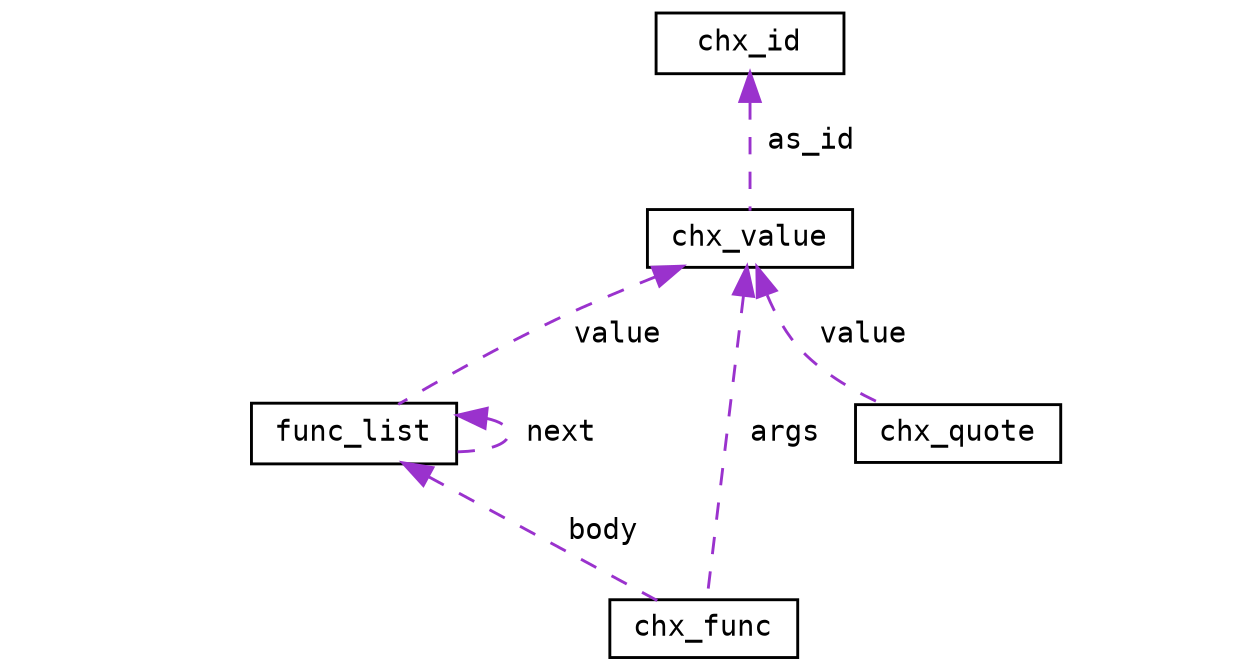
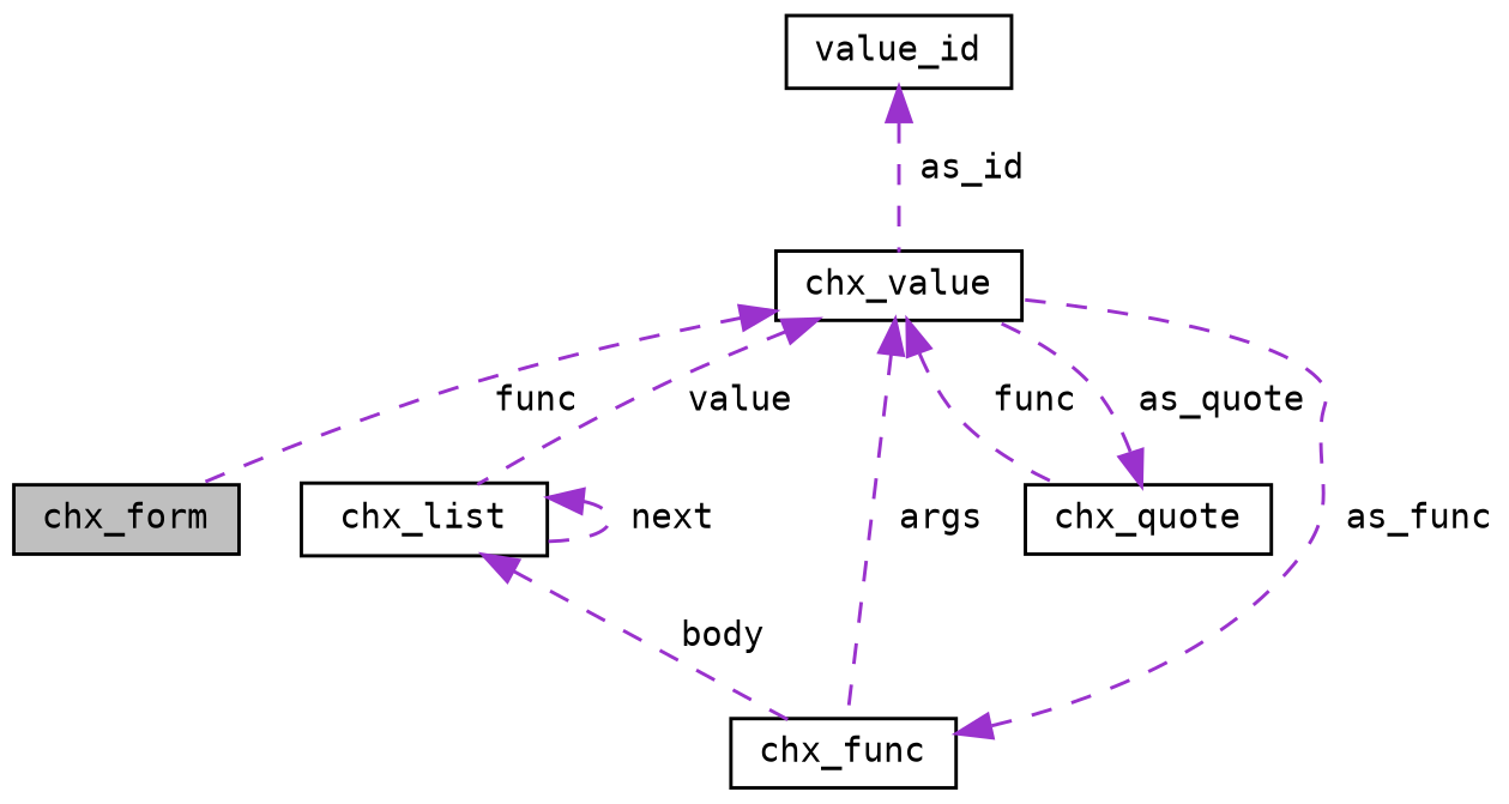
  digraph {
    fontname="DejaVu Sans Mono"
    node [color=black fillcolor=white fontname="DejaVu Sans Mono" fontsize=10 shape=record style=filled]
    edge [color=darkorchid3 dir=back fontname="DejaVu Sans Mono" fontsize=10 labelfontname=Helvetica labelfontsize=10 style=dashed]
+   n1 [fillcolor=grey75 fontcolor=black height=0.2 label=chx_form width=0.4]
    n2 [height=0.2 label=chx_value width=0.4]
-   n3 [height=0.2 label=func_list width=0.4]
+   n3 [height=0.2 label=chx_list width=0.4]
    n4 [height=0.2 label=chx_func width=0.4]
    n5 [height=0.2 label=chx_quote width=0.4]
-   n6 [height=0.2 label=chx_id width=0.4]
+   n6 [height=0.2 label=value_id width=0.4]
+   n2 -> n1 [label=" func"]
    n2 -> n3 [label=" value"]
    n2 -> n4 [label=" args"]
-   n2 -> n5 [label=" value"]
+   n2 -> n5 [label=" func"]
    n3 -> n3 [label=" next"]
    n3 -> n4 [label=" body"]
+   n4 -> n2 [label=" as_func"]
+   n5 -> n2 [label=" as_quote"]
    n6 -> n2 [label=" as_id"]
  }
